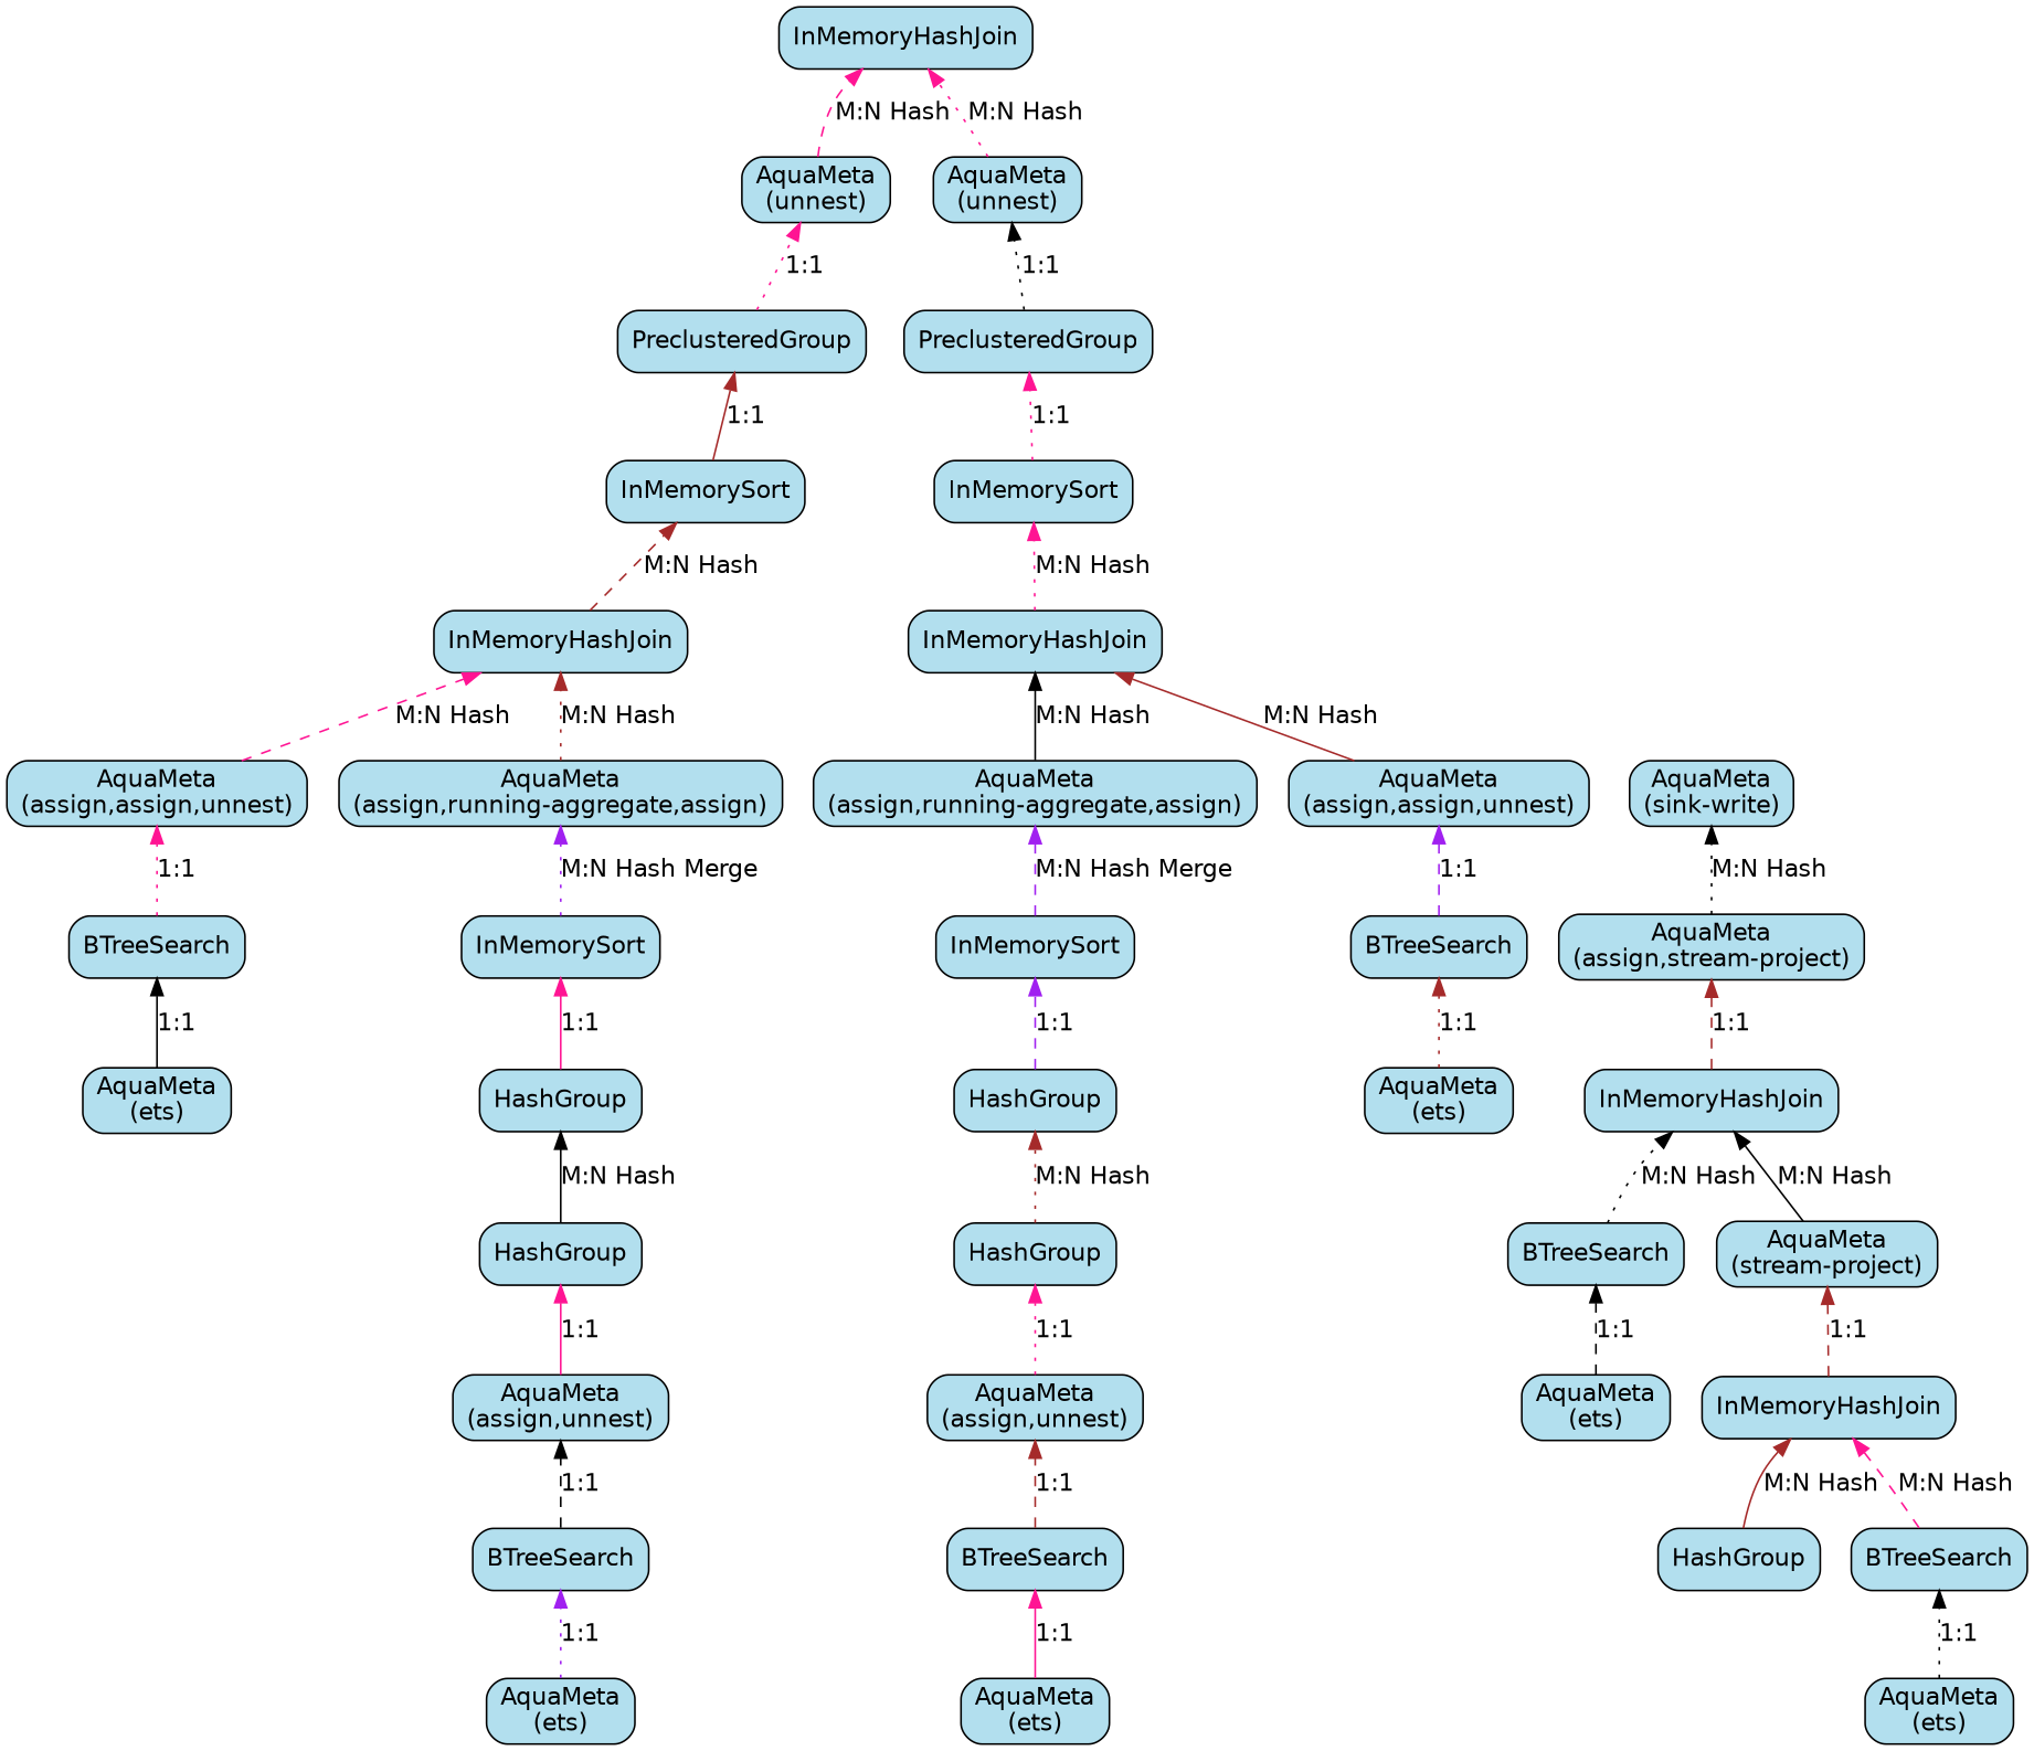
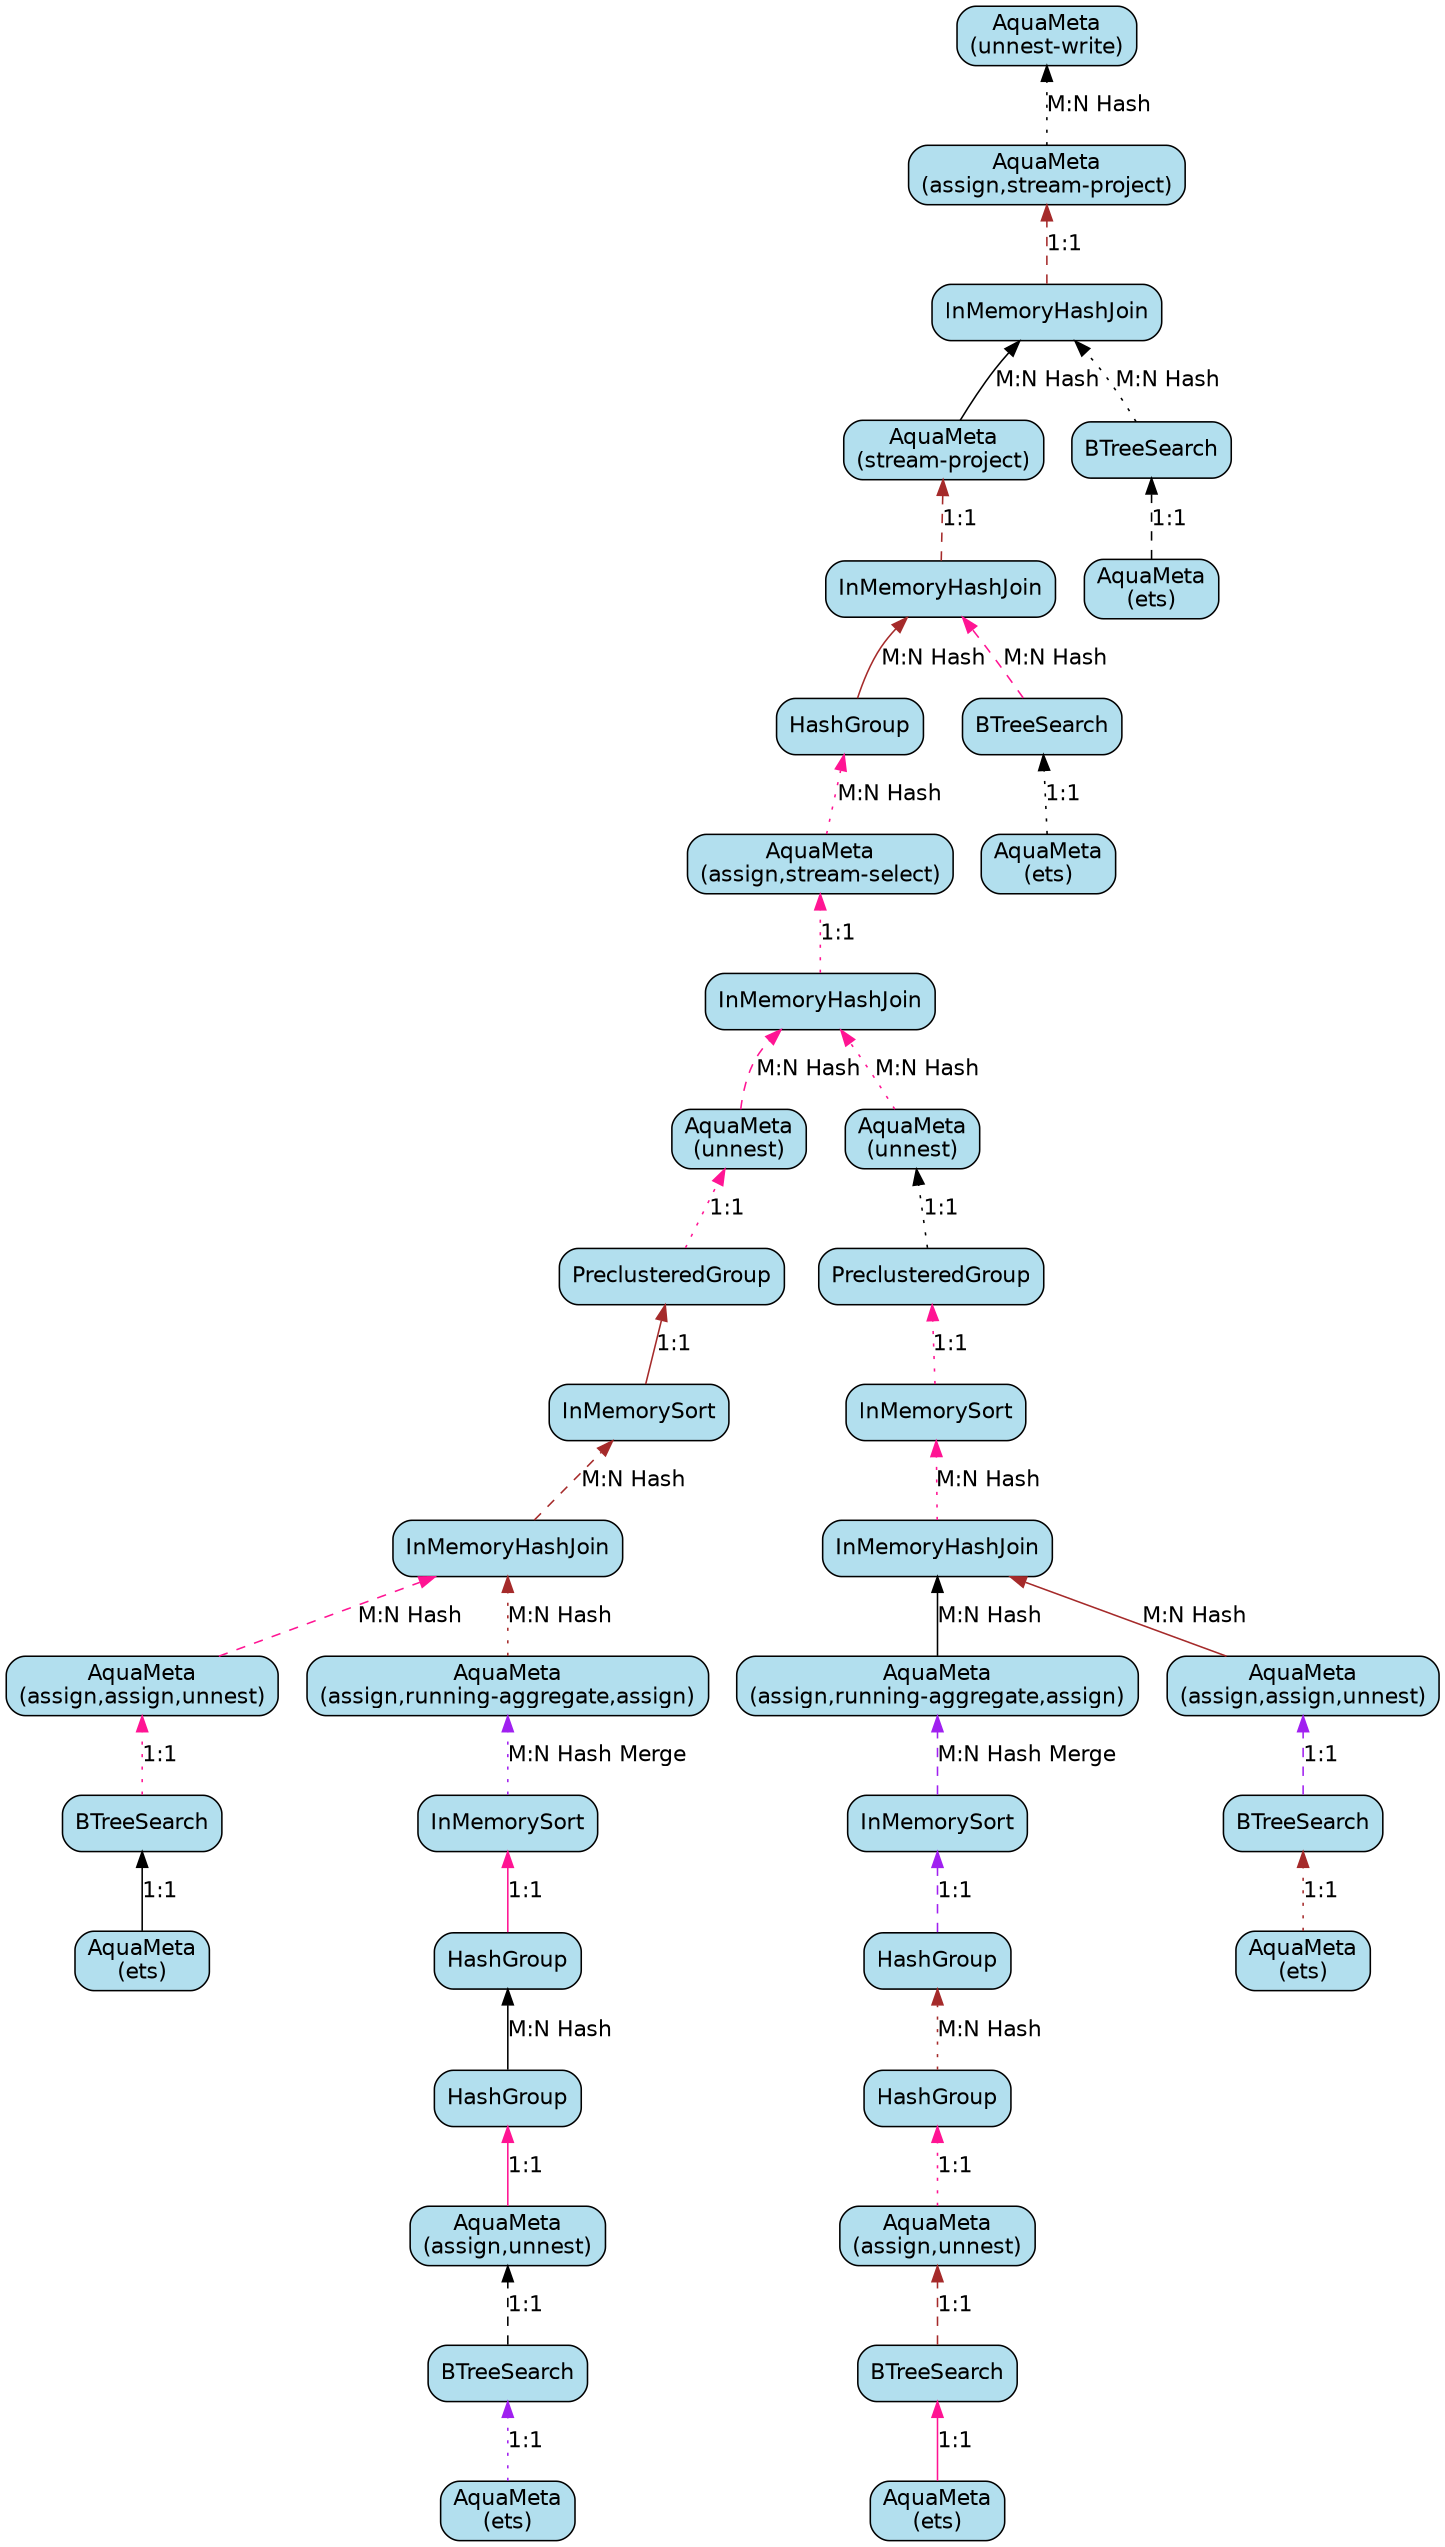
  digraph {
    fontname="DejaVu Sans"
    rankdir=BT
    node [color=black fillcolor=lightblue2 fontname="DejaVu Sans" shape=box style="rounded,filled"]
    edge [color=deeppink fontname="DejaVu Sans" style=dotted]
    n1 [label="AquaMeta\n(ets)"]
    n2 [label=BTreeSearch]
    n3 [label="AquaMeta\n(assign,assign,unnest)"]
    n4 [label="AquaMeta\n(assign,unnest)"]
    n5 [label=HashGroup]
    n6 [label=HashGroup]
    n7 [label=InMemorySort]
    n8 [label=BTreeSearch]
    n9 [label=InMemoryHashJoin]
    n10 [label="AquaMeta\n(stream-project)"]
    n11 [label=InMemoryHashJoin]
+   n12 [label="AquaMeta\n(assign,stream-select)"]
    n13 [label=HashGroup]
    n14 [label=InMemorySort]
    n15 [label=PreclusteredGroup]
    n16 [label="AquaMeta\n(unnest)"]
    n17 [label=InMemoryHashJoin]
    n18 [label="AquaMeta\n(assign,stream-project)"]
-   n19 [label="AquaMeta\n(sink-write)"]
+   n19 [label="AquaMeta\n(unnest-write)"]
    n20 [label="AquaMeta\n(assign,unnest)"]
    n21 [label=HashGroup]
    n22 [label=HashGroup]
    n23 [label=InMemoryHashJoin]
    n24 [label=InMemorySort]
    n25 [label=PreclusteredGroup]
    n26 [label=BTreeSearch]
    n27 [label=InMemorySort]
    n28 [label="AquaMeta\n(assign,running-aggregate,assign)"]
    n29 [label="AquaMeta\n(ets)"]
    n30 [label=BTreeSearch]
    n31 [label=InMemoryHashJoin]
    n32 [label="AquaMeta\n(ets)"]
    n33 [label="AquaMeta\n(ets)"]
    n34 [label=BTreeSearch]
    n35 [label="AquaMeta\n(unnest)"]
    n36 [label="AquaMeta\n(ets)"]
    n37 [label=BTreeSearch]
    n38 [label="AquaMeta\n(assign,assign,unnest)"]
    n39 [label="AquaMeta\n(ets)"]
    n40 [label="AquaMeta\n(assign,running-aggregate,assign)"]
    n1 -> n2 [color=black label="1:1" style=solid]
    n2 -> n3 [label="1:1"]
    n3 -> n23 [label="M:N Hash" style=dashed]
    n4 -> n5 [label="1:1" style=solid]
    n5 -> n6 [color=black label="M:N Hash" style=solid]
    n6 -> n7 [label="1:1" style=solid]
    n7 -> n40 [color=purple label="M:N Hash Merge"]
    n8 -> n9 [label="M:N Hash" style=dashed]
    n9 -> n10 [color=brown label="1:1" style=dashed]
    n10 -> n17 [color=black label="M:N Hash" style=solid]
+   n11 -> n12 [label="1:1"]
+   n12 -> n13 [label="M:N Hash"]
    n13 -> n9 [color=brown label="M:N Hash" style=solid]
    n14 -> n15 [label="1:1"]
    n15 -> n16 [color=black label="1:1"]
    n16 -> n11 [label="M:N Hash"]
    n17 -> n18 [color=brown label="1:1" style=dashed]
    n18 -> n19 [color=black label="M:N Hash"]
    n20 -> n21 [label="1:1"]
    n21 -> n22 [color=brown label="M:N Hash"]
    n22 -> n27 [color=purple label="1:1" style=dashed]
    n23 -> n24 [color=brown label="M:N Hash" style=dashed]
    n24 -> n25 [color=brown label="1:1" style=solid]
    n25 -> n35 [label="1:1"]
    n26 -> n17 [color=black label="M:N Hash"]
    n27 -> n28 [color=purple label="M:N Hash Merge" style=dashed]
    n28 -> n31 [color=black label="M:N Hash" style=solid]
    n29 -> n30 [label="1:1" style=solid]
    n30 -> n20 [color=brown label="1:1" style=dashed]
    n31 -> n14 [label="M:N Hash"]
    n32 -> n8 [color=black label="1:1"]
    n33 -> n34 [color=purple label="1:1"]
    n34 -> n4 [color=black label="1:1" style=dashed]
    n35 -> n11 [label="M:N Hash" style=dashed]
    n36 -> n37 [color=brown label="1:1"]
    n37 -> n38 [color=purple label="1:1" style=dashed]
    n38 -> n31 [color=brown label="M:N Hash" style=solid]
    n39 -> n26 [color=black label="1:1" style=dashed]
    n40 -> n23 [color=brown label="M:N Hash"]
  }
